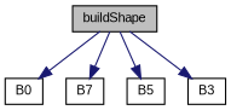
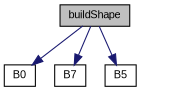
  digraph {
    fontname="Liberation Sans"
    rankdir=TB
    node [color=black fillcolor=white fontname="Liberation Sans" fontsize=10 shape=record style=filled]
    edge [color=midnightblue fontname="Liberation Sans" fontsize=10 labelfontname=Helvetica labelfontsize=10 style=solid]
    n1 [fillcolor=grey75 fontcolor=black height=0.2 label=buildShape width=0.4]
    n2 [height=0.2 label=B0 width=0.4]
    n3 [height=0.2 label=B7 width=0.4]
    n4 [height=0.2 label=B5 width=0.4]
-   n5 [height=0.2 label=B3 width=0.4]
    n1 -> n2
    n1 -> n3
    n1 -> n4
-   n1 -> n5
  }
